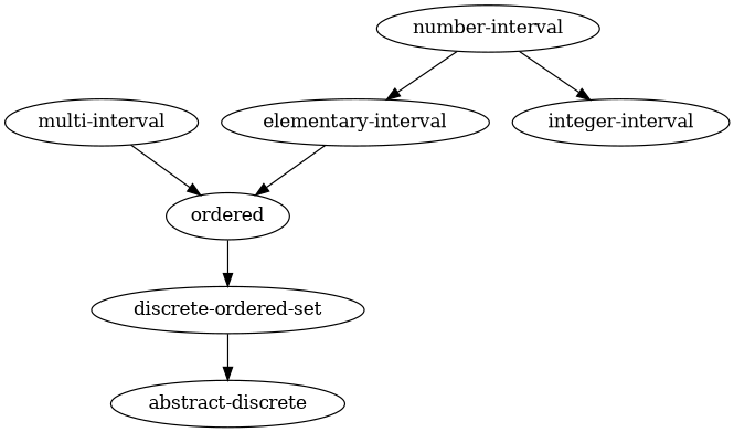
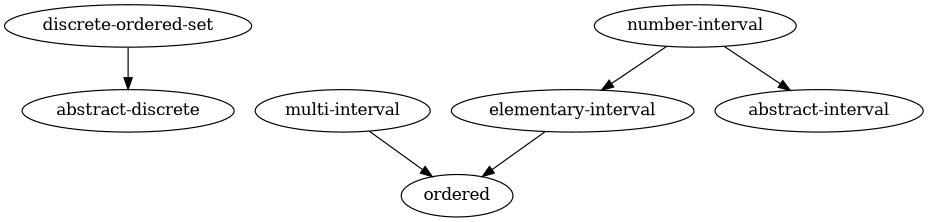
  digraph {
    n1 [label="abstract-discrete"]
    "discrete-ordered-set"
    n3 [label=ordered]
    "multi-interval"
    "elementary-interval"
    "number-interval"
-   "integer-interval"
+   "integer-interval" [label="abstract-interval"]
    "discrete-ordered-set" -> n1
-   n3 -> "discrete-ordered-set"
    "multi-interval" -> n3
    "elementary-interval" -> n3
    "number-interval" -> "elementary-interval"
    "number-interval" -> "integer-interval"
  }
